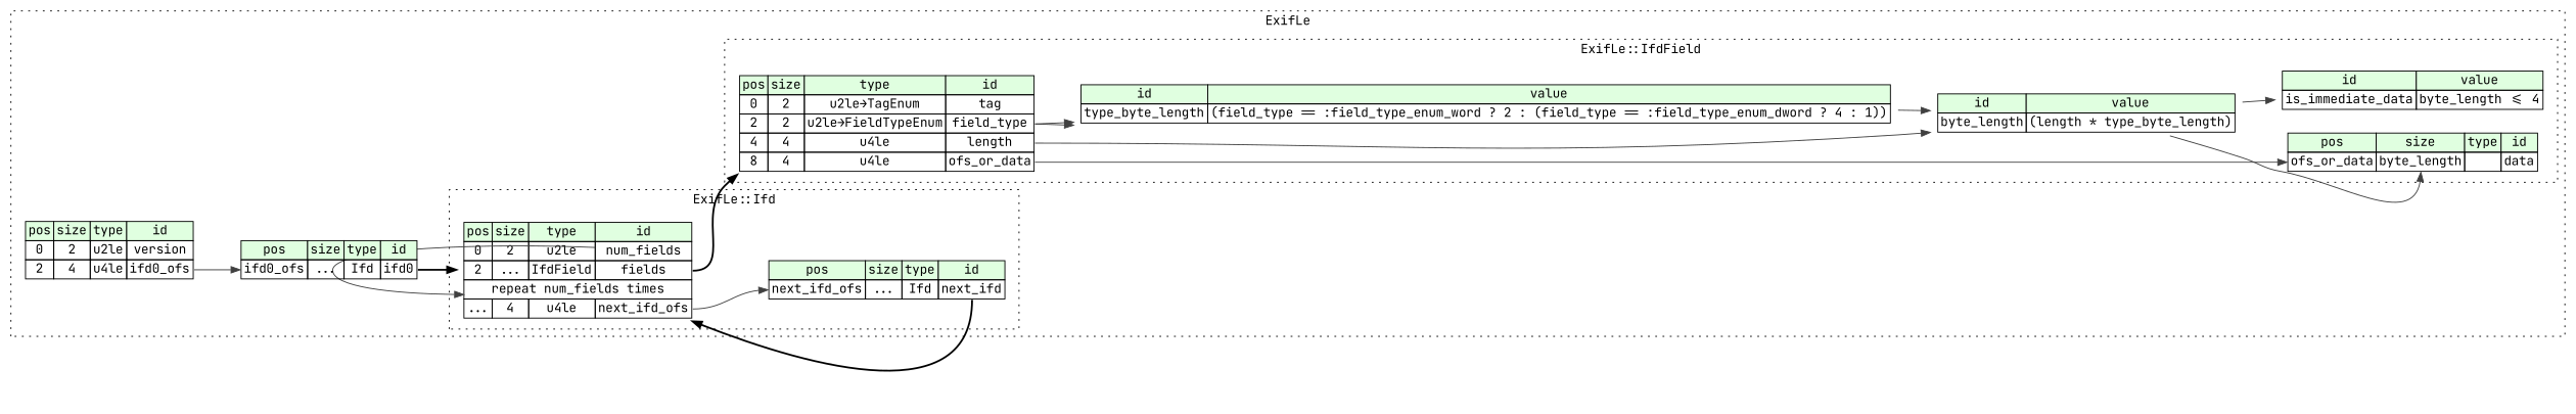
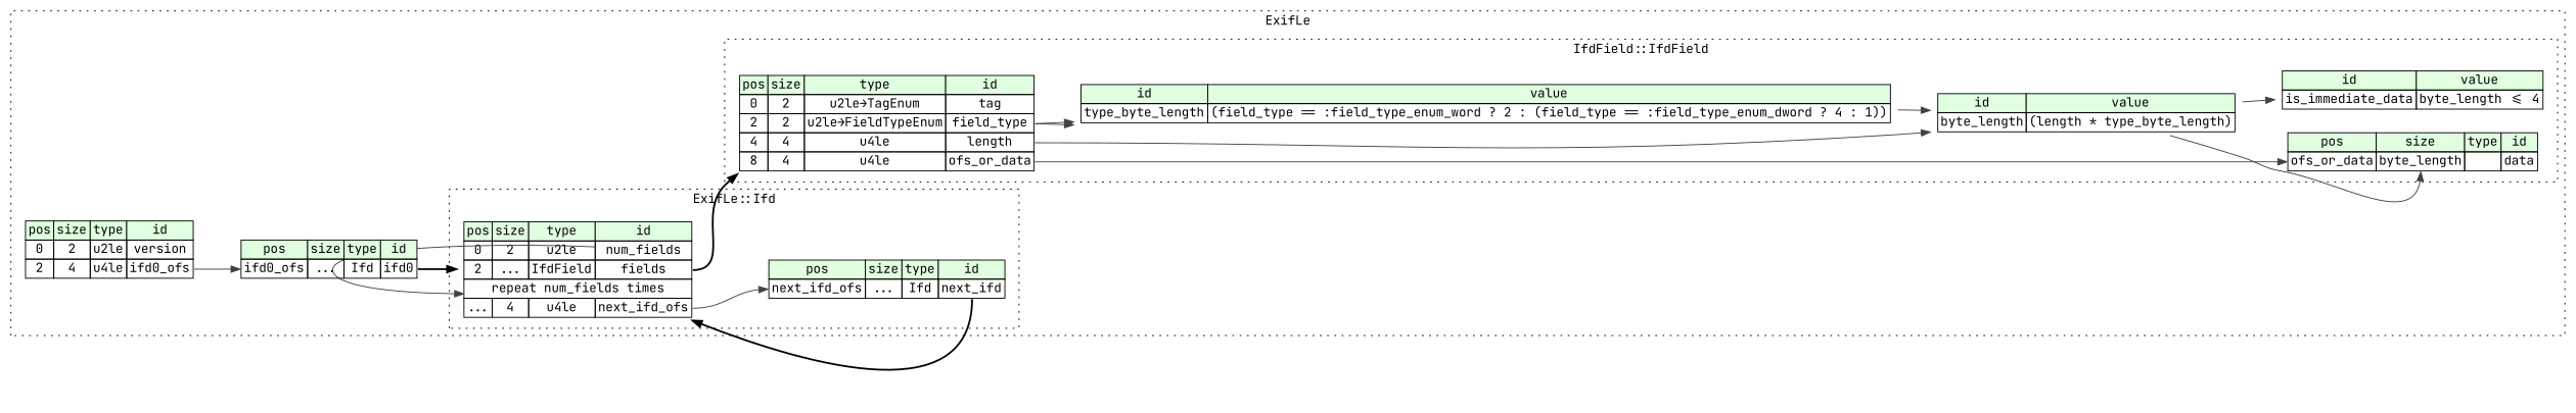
  digraph {
    rankdir=LR
    fontname="JetBrains Mono"
    node [shape=plaintext fontname="JetBrains Mono"]
    edge [color="#404040" tailport=field_type_type fontname="JetBrains Mono"]
    n1 [label=<<TABLE BORDER="0" CELLBORDER="1" CELLSPACING="0"> 				<TR><TD BGCOLOR="#E0FFE0">pos</TD><TD BGCOLOR="#E0FFE0">size</TD><TD BGCOLOR="#E0FFE0">type</TD><TD BGCOLOR="#E0FFE0">id</TD></TR> 				<TR><TD PORT="num_fields_pos">0</TD><TD PORT="num_fields_size">2</TD><TD>u2le</TD><TD PORT="num_fields_type">num_fields</TD></TR> 				<TR><TD PORT="fields_pos">2</TD><TD PORT="fields_size">...</TD><TD>IfdField</TD><TD PORT="fields_type">fields</TD></TR> 				<TR><TD COLSPAN="4" PORT="fields__repeat">repeat num_fields times</TD></TR> 				<TR><TD PORT="next_ifd_ofs_pos">...</TD><TD PORT="next_ifd_ofs_size">4</TD><TD>u4le</TD><TD PORT="next_ifd_ofs_type">next_ifd_ofs</TD></TR> 			</TABLE>>]
    n2 [label=<<TABLE BORDER="0" CELLBORDER="1" CELLSPACING="0"> 				<TR><TD BGCOLOR="#E0FFE0">pos</TD><TD BGCOLOR="#E0FFE0">size</TD><TD BGCOLOR="#E0FFE0">type</TD><TD BGCOLOR="#E0FFE0">id</TD></TR> 				<TR><TD PORT="next_ifd_pos">next_ifd_ofs</TD><TD PORT="next_ifd_size">...</TD><TD>Ifd</TD><TD PORT="next_ifd_type">next_ifd</TD></TR> 			</TABLE>>]
    n3 [label=<<TABLE BORDER="0" CELLBORDER="1" CELLSPACING="0"> 				<TR><TD BGCOLOR="#E0FFE0">pos</TD><TD BGCOLOR="#E0FFE0">size</TD><TD BGCOLOR="#E0FFE0">type</TD><TD BGCOLOR="#E0FFE0">id</TD></TR> 				<TR><TD PORT="tag_pos">0</TD><TD PORT="tag_size">2</TD><TD>u2le→TagEnum</TD><TD PORT="tag_type">tag</TD></TR> 				<TR><TD PORT="field_type_pos">2</TD><TD PORT="field_type_size">2</TD><TD>u2le→FieldTypeEnum</TD><TD PORT="field_type_type">field_type</TD></TR> 				<TR><TD PORT="length_pos">4</TD><TD PORT="length_size">4</TD><TD>u4le</TD><TD PORT="length_type">length</TD></TR> 				<TR><TD PORT="ofs_or_data_pos">8</TD><TD PORT="ofs_or_data_size">4</TD><TD>u4le</TD><TD PORT="ofs_or_data_type">ofs_or_data</TD></TR> 			</TABLE>>]
    n4 [label=<<TABLE BORDER="0" CELLBORDER="1" CELLSPACING="0"> 				<TR><TD BGCOLOR="#E0FFE0">id</TD><TD BGCOLOR="#E0FFE0">value</TD></TR> 				<TR><TD>type_byte_length</TD><TD>(field_type == :field_type_enum_word ? 2 : (field_type == :field_type_enum_dword ? 4 : 1))</TD></TR> 			</TABLE>>]
    n5 [label=<<TABLE BORDER="0" CELLBORDER="1" CELLSPACING="0"> 				<TR><TD BGCOLOR="#E0FFE0">id</TD><TD BGCOLOR="#E0FFE0">value</TD></TR> 				<TR><TD>byte_length</TD><TD>(length * type_byte_length)</TD></TR> 			</TABLE>>]
    n6 [label=<<TABLE BORDER="0" CELLBORDER="1" CELLSPACING="0"> 				<TR><TD BGCOLOR="#E0FFE0">id</TD><TD BGCOLOR="#E0FFE0">value</TD></TR> 				<TR><TD>is_immediate_data</TD><TD>byte_length &lt;= 4</TD></TR> 			</TABLE>>]
    n7 [label=<<TABLE BORDER="0" CELLBORDER="1" CELLSPACING="0"> 				<TR><TD BGCOLOR="#E0FFE0">pos</TD><TD BGCOLOR="#E0FFE0">size</TD><TD BGCOLOR="#E0FFE0">type</TD><TD BGCOLOR="#E0FFE0">id</TD></TR> 				<TR><TD PORT="data_pos">ofs_or_data</TD><TD PORT="data_size">byte_length</TD><TD></TD><TD PORT="data_type">data</TD></TR> 			</TABLE>>]
    n8 [label=<<TABLE BORDER="0" CELLBORDER="1" CELLSPACING="0"> 			<TR><TD BGCOLOR="#E0FFE0">pos</TD><TD BGCOLOR="#E0FFE0">size</TD><TD BGCOLOR="#E0FFE0">type</TD><TD BGCOLOR="#E0FFE0">id</TD></TR> 			<TR><TD PORT="version_pos">0</TD><TD PORT="version_size">2</TD><TD>u2le</TD><TD PORT="version_type">version</TD></TR> 			<TR><TD PORT="ifd0_ofs_pos">2</TD><TD PORT="ifd0_ofs_size">4</TD><TD>u4le</TD><TD PORT="ifd0_ofs_type">ifd0_ofs</TD></TR> 		</TABLE>>]
    n9 [label=<<TABLE BORDER="0" CELLBORDER="1" CELLSPACING="0"> 			<TR><TD BGCOLOR="#E0FFE0">pos</TD><TD BGCOLOR="#E0FFE0">size</TD><TD BGCOLOR="#E0FFE0">type</TD><TD BGCOLOR="#E0FFE0">id</TD></TR> 			<TR><TD PORT="ifd0_pos">ifd0_ofs</TD><TD PORT="ifd0_size">...</TD><TD>Ifd</TD><TD PORT="ifd0_type">ifd0</TD></TR> 		</TABLE>>]
    subgraph cluster_1 {
      label=ExifLe
      style=dotted
      n8
      n9
      subgraph cluster_2 {
        label="ExifLe::Ifd"
        style=dotted
        n1
        n2
      }
      subgraph cluster_3 {
-       label="ExifLe::IfdField"
+       label="IfdField::IfdField"
        style=dotted
        n3
        n4
        n5
        n6
        n7
      }
    }
    n1 -> n1 [headport=fields__repeat tailport=num_fields_type]
    n1 -> n2 [headport=next_ifd_pos tailport=next_ifd_ofs_type]
    n1 -> n3 [style=bold tailport=fields_type color=""]
    n2 -> n1 [style=bold tailport=next_ifd_type color=""]
    n3 -> n4
    n3 -> n4
    n3 -> n5 [tailport=length_type]
    n3 -> n7 [headport=data_pos tailport=ofs_or_data_type]
    n4 -> n5 [tailport=type_byte_length_type]
    n5 -> n6 [tailport=byte_length_type]
    n5 -> n7 [headport=data_size tailport=byte_length_type]
    n8 -> n9 [headport=ifd0_pos tailport=ifd0_ofs_type]
    n9 -> n1 [style=bold tailport=ifd0_type color=""]
  }
